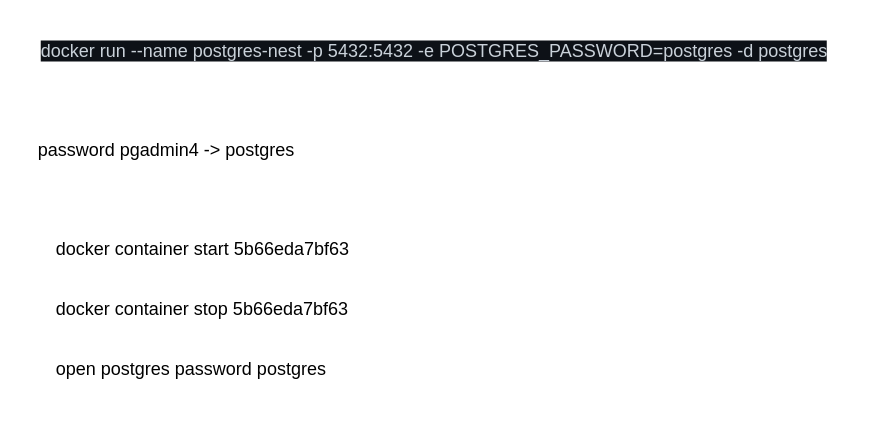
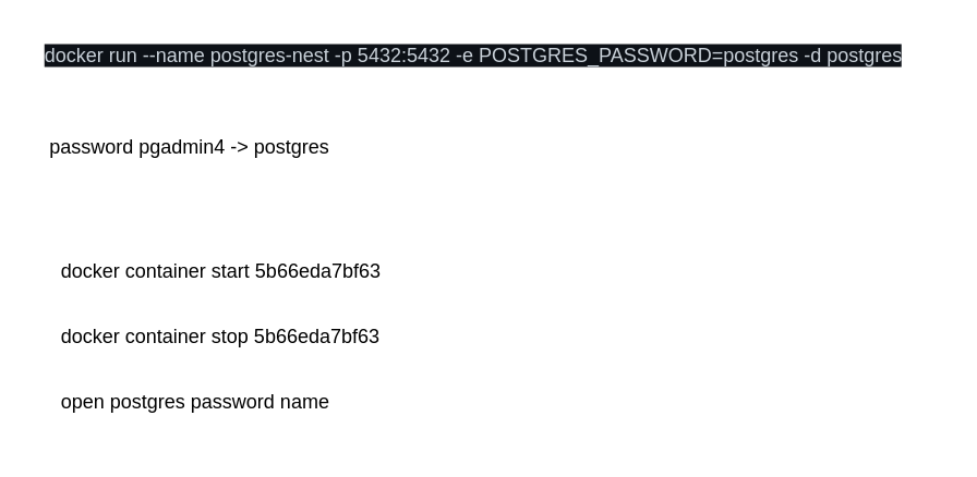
  <mxCell id="0" />
  <mxCell id="1" parent="0" />
  <mxCell id="2" value="&lt;meta charset=&quot;utf-8&quot;&gt;&lt;span style=&quot;color: rgb(201, 209, 217); font-size: 12px; font-style: normal; font-weight: 400; letter-spacing: normal; text-indent: 0px; text-transform: none; word-spacing: 0px; background-color: rgb(13, 17, 23); display: inline; float: none;&quot;&gt;docker run --name postgres-nest -p 5432:5432 -e POSTGRES_PASSWORD=postgres -d postgres&lt;/span&gt;" style="text;whiteSpace=wrap;html=1;" parent="1" vertex="1"><mxGeometry x="25" y="20" width="550" height="30" as="geometry" /></mxCell>
- <mxCell id="3" value="password pgadmin4 -&amp;gt; postgres" style="text;html=1;align=center;verticalAlign=middle;resizable=0;points=[];autosize=1;strokeColor=none;" parent="1" vertex="1"><mxGeometry x="15" y="90" width="190" height="20" as="geometry" /></mxCell>
+ <mxCell id="3" value="password pgadmin4 -&amp;gt; postgres" style="text;html=1;align=center;verticalAlign=middle;resizable=0;points=[];autosize=1;strokeColor=none;" parent="1" vertex="1"><mxGeometry x="20" y="80" width="190" height="20" as="geometry" /></mxCell>
  <mxCell id="4" value="&lt;p class=&quot;p1&quot;&gt;&lt;span class=&quot;s1&quot;&gt;docker&lt;/span&gt;&lt;span class=&quot;s2&quot;&gt; container start 5b66eda7bf63&lt;span class=&quot;Apple-converted-space&quot;&gt;&amp;nbsp;&lt;/span&gt;&lt;/span&gt;&lt;/p&gt;" style="text;whiteSpace=wrap;html=1;" parent="1" vertex="1"><mxGeometry x="35" y="140" width="220" height="50" as="geometry" /></mxCell>
  <mxCell id="5" value="&lt;p class=&quot;p1&quot;&gt;&lt;span class=&quot;s1&quot;&gt;docker&lt;/span&gt;&lt;span class=&quot;s2&quot;&gt; container stop 5b66eda7bf63&lt;span class=&quot;Apple-converted-space&quot;&gt;&amp;nbsp;&lt;/span&gt;&lt;/span&gt;&lt;/p&gt;" style="text;whiteSpace=wrap;html=1;" parent="1" vertex="1"><mxGeometry x="35" y="180" width="220" height="50" as="geometry" /></mxCell>
- <mxCell id="6" value="&lt;p class=&quot;p1&quot;&gt;open postgres password postgres&lt;/p&gt;" style="text;whiteSpace=wrap;html=1;" parent="1" vertex="1"><mxGeometry x="35" y="220" width="220" height="50" as="geometry" /></mxCell>
+ <mxCell id="6" value="&lt;p class=&quot;p1&quot;&gt;open postgres password name&lt;/p&gt;" style="text;whiteSpace=wrap;html=1;" parent="1" vertex="1"><mxGeometry x="35" y="220" width="220" height="50" as="geometry" /></mxCell>
